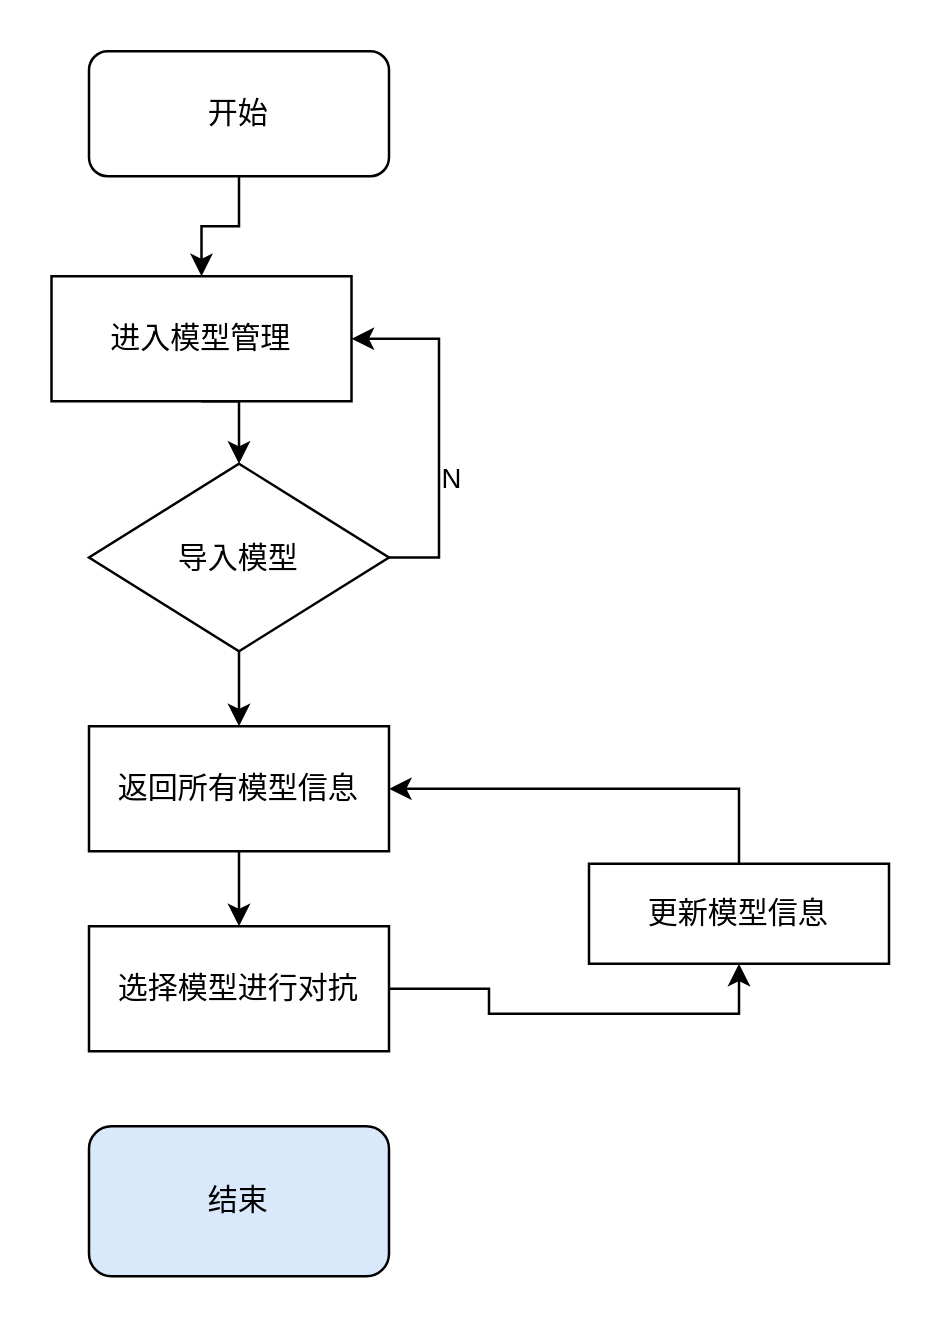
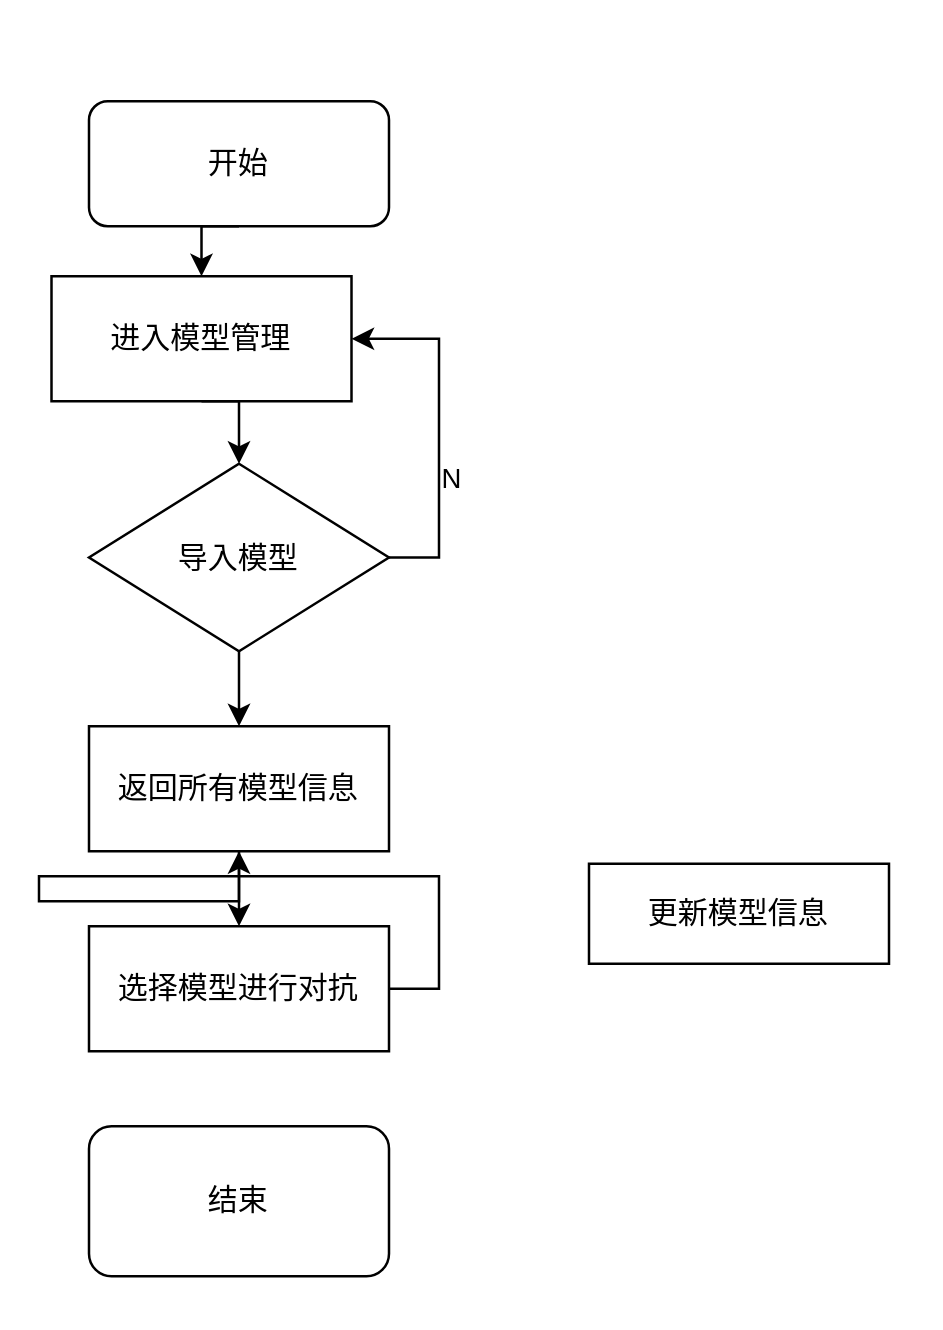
  <mxCell id="0" />
  <mxCell id="1" parent="0" />
  <mxCell id="2" style="edgeStyle=orthogonalEdgeStyle;rounded=0;orthogonalLoop=1;jettySize=auto;html=1;exitX=0.5;exitY=1;exitDx=0;exitDy=0;entryX=0.5;entryY=0;entryDx=0;entryDy=0;" parent="1" source="3" target="5" edge="1"><mxGeometry relative="1" as="geometry" /></mxCell>
- <mxCell id="3" value="开始" style="rounded=1;whiteSpace=wrap;html=1;" parent="1" vertex="1"><mxGeometry x="35" y="20" width="120" height="50" as="geometry" /></mxCell>
+ <mxCell id="3" value="开始" style="rounded=1;whiteSpace=wrap;html=1;" parent="1" vertex="1"><mxGeometry x="35" y="40" width="120" height="50" as="geometry" /></mxCell>
  <mxCell id="4" style="edgeStyle=orthogonalEdgeStyle;rounded=0;orthogonalLoop=1;jettySize=auto;html=1;exitX=0.5;exitY=1;exitDx=0;exitDy=0;entryX=0.5;entryY=0;entryDx=0;entryDy=0;" parent="1" source="5" target="11" edge="1"><mxGeometry relative="1" as="geometry" /></mxCell>
  <mxCell id="5" value="进入模型管理" style="rounded=0;whiteSpace=wrap;html=1;" parent="1" vertex="1"><mxGeometry x="20" y="110" width="120" height="50" as="geometry" /></mxCell>
  <mxCell id="6" style="edgeStyle=orthogonalEdgeStyle;rounded=0;orthogonalLoop=1;jettySize=auto;html=1;exitX=0.5;exitY=1;exitDx=0;exitDy=0;" parent="1" source="7" edge="1"><mxGeometry relative="1" as="geometry"><mxPoint x="95" y="370" as="targetPoint" /></mxGeometry></mxCell>
  <mxCell id="7" value="返回所有模型信息" style="rounded=0;whiteSpace=wrap;html=1;" parent="1" vertex="1"><mxGeometry x="35" y="290" width="120" height="50" as="geometry" /></mxCell>
  <mxCell id="8" style="edgeStyle=orthogonalEdgeStyle;rounded=0;orthogonalLoop=1;jettySize=auto;html=1;exitX=1;exitY=0.5;exitDx=0;exitDy=0;entryX=1;entryY=0.5;entryDx=0;entryDy=0;" parent="1" source="11" target="5" edge="1"><mxGeometry relative="1" as="geometry" /></mxCell>
  <mxCell id="9" value="N" style="edgeLabel;html=1;align=center;verticalAlign=middle;resizable=0;points=[];" parent="8" vertex="1" connectable="0"><mxGeometry x="-0.251" y="-4" relative="1" as="geometry"><mxPoint y="1" as="offset" /></mxGeometry></mxCell>
  <mxCell id="10" style="edgeStyle=orthogonalEdgeStyle;rounded=0;orthogonalLoop=1;jettySize=auto;html=1;exitX=0.5;exitY=1;exitDx=0;exitDy=0;" parent="1" source="11" edge="1"><mxGeometry relative="1" as="geometry"><mxPoint x="95" y="290" as="targetPoint" /></mxGeometry></mxCell>
  <mxCell id="11" value="导入模型" style="rhombus;whiteSpace=wrap;html=1;" parent="1" vertex="1"><mxGeometry x="35" y="185" width="120" height="75" as="geometry" /></mxCell>
- <mxCell id="12" style="edgeStyle=orthogonalEdgeStyle;rounded=0;orthogonalLoop=1;jettySize=auto;html=1;exitX=1;exitY=0.5;exitDx=0;exitDy=0;entryX=0.5;entryY=1;entryDx=0;entryDy=0;" edge="1" parent="1" source="13" target="17"><mxGeometry relative="1" as="geometry" /></mxCell>
+ <mxCell id="12" style="edgeStyle=orthogonalEdgeStyle;rounded=0;orthogonalLoop=1;jettySize=auto;html=1;exitX=1;exitY=0.5;exitDx=0;exitDy=0;" edge="1" parent="1" source="13" target="7"><mxGeometry relative="1" as="geometry" /></mxCell>
  <mxCell id="13" value="选择模型进行对抗" style="rounded=0;whiteSpace=wrap;html=1;" parent="1" vertex="1"><mxGeometry x="35" y="370" width="120" height="50" as="geometry" /></mxCell>
- <mxCell id="14" value="结束" style="rounded=1;whiteSpace=wrap;html=1;fillColor=#dae8fc;" parent="1" vertex="1"><mxGeometry x="35" y="450" width="120" height="60" as="geometry" /></mxCell>
+ <mxCell id="14" value="结束" style="rounded=1;whiteSpace=wrap;html=1;" parent="1" vertex="1"><mxGeometry x="35" y="450" width="120" height="60" as="geometry" /></mxCell>
  <mxCell id="15" style="edgeStyle=orthogonalEdgeStyle;rounded=0;orthogonalLoop=1;jettySize=auto;html=1;exitX=0.5;exitY=1;exitDx=0;exitDy=0;" parent="1" source="14" target="14" edge="1"><mxGeometry relative="1" as="geometry" /></mxCell>
- <mxCell id="16" style="edgeStyle=orthogonalEdgeStyle;rounded=0;orthogonalLoop=1;jettySize=auto;html=1;exitX=0.5;exitY=0;exitDx=0;exitDy=0;entryX=1;entryY=0.5;entryDx=0;entryDy=0;" edge="1" parent="1" source="17" target="7"><mxGeometry relative="1" as="geometry"><Array as="points"><mxPoint x="295" y="315" /></Array></mxGeometry></mxCell>
  <mxCell id="17" value="更新模型信息" style="rounded=0;whiteSpace=wrap;html=1;" vertex="1" parent="1"><mxGeometry x="235" y="345" width="120" height="40" as="geometry" /></mxCell>
